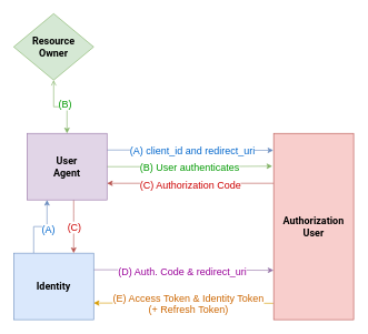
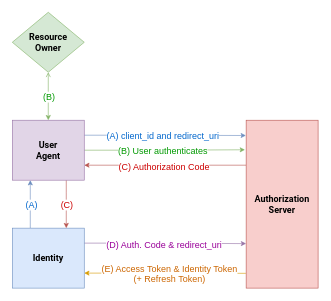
  <mxCell id="0" />
  <mxCell id="1" parent="0" />
  <mxCell id="2" style="edgeStyle=orthogonalEdgeStyle;rounded=0;orthogonalLoop=1;jettySize=auto;html=1;exitX=0.25;exitY=0;exitDx=0;exitDy=0;entryX=0.25;entryY=1;entryDx=0;entryDy=0;fontSize=15;fillColor=#dae8fc;strokeColor=#6c8ebf;" parent="1" source="8" target="21" edge="1"><mxGeometry relative="1" as="geometry" /></mxCell>
  <mxCell id="3" value="(A)" style="edgeLabel;html=1;align=center;verticalAlign=middle;resizable=0;points=[];fontSize=15;fontColor=#0066CC;" parent="2" vertex="1" connectable="0"><mxGeometry x="0.583" y="-1" relative="1" as="geometry"><mxPoint y="23" as="offset" /></mxGeometry></mxCell>
  <mxCell id="4" style="edgeStyle=orthogonalEdgeStyle;rounded=0;orthogonalLoop=1;jettySize=auto;html=1;exitX=1;exitY=0.25;exitDx=0;exitDy=0;entryX=-0.001;entryY=0.735;entryDx=0;entryDy=0;entryPerimeter=0;fontSize=15;startArrow=none;startFill=0;fillColor=#e1d5e7;strokeColor=#9673a6;" parent="1" source="8" target="12" edge="1"><mxGeometry relative="1" as="geometry" /></mxCell>
  <mxCell id="5" value="(D) Auth. Code &amp;amp; redirect_uri" style="edgeLabel;html=1;align=center;verticalAlign=middle;resizable=0;points=[];fontSize=15;fontColor=#990099;" parent="4" vertex="1" connectable="0"><mxGeometry x="-0.365" y="-1" relative="1" as="geometry"><mxPoint x="46" as="offset" /></mxGeometry></mxCell>
  <mxCell id="6" style="edgeStyle=orthogonalEdgeStyle;rounded=0;orthogonalLoop=1;jettySize=auto;html=1;exitX=1;exitY=0.75;exitDx=0;exitDy=0;entryX=-0.004;entryY=0.912;entryDx=0;entryDy=0;entryPerimeter=0;fontSize=15;startArrow=classic;startFill=1;endArrow=none;endFill=0;fillColor=#ffe6cc;strokeColor=#d79b00;" parent="1" source="8" target="12" edge="1"><mxGeometry relative="1" as="geometry" /></mxCell>
  <mxCell id="7" value="(E) Access Token &amp;amp; Identity Token&lt;br&gt;(+ Refresh Token)" style="edgeLabel;html=1;align=center;verticalAlign=middle;resizable=0;points=[];fontSize=15;fontColor=#CC6600;" parent="6" vertex="1" connectable="0"><mxGeometry x="-0.559" relative="1" as="geometry"><mxPoint x="81" as="offset" /></mxGeometry></mxCell>
  <mxCell id="8" value="&lt;b style=&quot;font-size: 15px;&quot;&gt;Identity&lt;/b&gt;" style="rounded=0;whiteSpace=wrap;html=1;fillColor=#dae8fc;strokeColor=#6c8ebf;fontSize=15;fontFamily=Roboto;fontSource=https%3A%2F%2Ffonts.googleapis.com%2Fcss%3Ffamily%3DRoboto;" parent="1" vertex="1"><mxGeometry x="20" y="380" width="120" height="100" as="geometry" /></mxCell>
  <mxCell id="9" value="&lt;b style=&quot;font-size: 15px;&quot;&gt;Resource&lt;br style=&quot;font-size: 15px;&quot;&gt;Owner&lt;br style=&quot;font-size: 15px;&quot;&gt;&lt;/b&gt;" style="rhombus;whiteSpace=wrap;html=1;fillColor=#d5e8d4;strokeColor=#82b366;fontSize=15;fontFamily=Roboto;fontSource=https%3A%2F%2Ffonts.googleapis.com%2Fcss%3Ffamily%3DRoboto;" parent="1" vertex="1"><mxGeometry x="20" y="20" width="120" height="100" as="geometry" /></mxCell>
  <mxCell id="10" style="edgeStyle=orthogonalEdgeStyle;rounded=0;orthogonalLoop=1;jettySize=auto;html=1;entryX=1;entryY=0.75;entryDx=0;entryDy=0;fontSize=15;startArrow=none;startFill=0;fillColor=#f8cecc;strokeColor=#b85450;" parent="1" source="12" target="21" edge="1"><mxGeometry relative="1" as="geometry"><Array as="points"><mxPoint x="330" y="275" /><mxPoint x="330" y="275" /></Array></mxGeometry></mxCell>
  <mxCell id="11" value="(C) Authorization Code" style="edgeLabel;html=1;align=center;verticalAlign=middle;resizable=0;points=[];fontSize=15;fontColor=#CC0000;" parent="10" vertex="1" connectable="0"><mxGeometry x="0.191" y="1" relative="1" as="geometry"><mxPoint x="23" as="offset" /></mxGeometry></mxCell>
- <mxCell id="12" value="&lt;b style=&quot;font-size: 15px;&quot;&gt;Authorization&lt;br style=&quot;font-size: 15px;&quot;&gt;User&lt;br style=&quot;font-size: 15px;&quot;&gt;&lt;/b&gt;" style="rounded=0;whiteSpace=wrap;html=1;fillColor=#f8cecc;strokeColor=#b85450;fontSize=15;fontFamily=Roboto;fontSource=https%3A%2F%2Ffonts.googleapis.com%2Fcss%3Ffamily%3DRoboto;" parent="1" vertex="1"><mxGeometry x="410" y="200" width="120" height="280" as="geometry" /></mxCell>
+ <mxCell id="12" value="&lt;b style=&quot;font-size: 15px;&quot;&gt;Authorization&lt;br style=&quot;font-size: 15px;&quot;&gt;Server&lt;br style=&quot;font-size: 15px;&quot;&gt;&lt;/b&gt;" style="rounded=0;whiteSpace=wrap;html=1;fillColor=#f8cecc;strokeColor=#b85450;fontSize=15;fontFamily=Roboto;fontSource=https%3A%2F%2Ffonts.googleapis.com%2Fcss%3Ffamily%3DRoboto;" parent="1" vertex="1"><mxGeometry x="410" y="200" width="120" height="280" as="geometry" /></mxCell>
  <mxCell id="13" style="edgeStyle=orthogonalEdgeStyle;rounded=0;orthogonalLoop=1;jettySize=auto;html=1;entryX=-0.004;entryY=0.091;entryDx=0;entryDy=0;entryPerimeter=0;fillColor=#dae8fc;strokeColor=#6c8ebf;" parent="1" source="21" target="12" edge="1"><mxGeometry relative="1" as="geometry"><Array as="points"><mxPoint x="210" y="225" /><mxPoint x="210" y="225" /></Array></mxGeometry></mxCell>
  <mxCell id="14" value="&lt;font style=&quot;font-size: 15px&quot;&gt;(A) client_id and redirect_uri&lt;/font&gt;" style="edgeLabel;html=1;align=center;verticalAlign=middle;resizable=0;points=[];fontColor=#0066CC;" parent="13" vertex="1" connectable="0"><mxGeometry x="-0.766" relative="1" as="geometry"><mxPoint x="98" as="offset" /></mxGeometry></mxCell>
  <mxCell id="15" style="edgeStyle=orthogonalEdgeStyle;rounded=0;orthogonalLoop=1;jettySize=auto;html=1;entryX=0.5;entryY=1;entryDx=0;entryDy=0;fontSize=15;startArrow=classic;startFill=1;fillColor=#d5e8d4;strokeColor=#82b366;endArrow=open;" parent="1" source="21" target="9" edge="1"><mxGeometry relative="1" as="geometry" /></mxCell>
  <mxCell id="16" value="(B)" style="edgeLabel;html=1;align=center;verticalAlign=middle;resizable=0;points=[];fontSize=15;fontColor=#009900;" parent="15" vertex="1" connectable="0"><mxGeometry x="-0.125" relative="1" as="geometry"><mxPoint y="-5" as="offset" /></mxGeometry></mxCell>
  <mxCell id="17" style="edgeStyle=orthogonalEdgeStyle;rounded=0;orthogonalLoop=1;jettySize=auto;html=1;entryX=-0.017;entryY=0.176;entryDx=0;entryDy=0;entryPerimeter=0;fontSize=15;startArrow=none;startFill=0;fillColor=#d5e8d4;strokeColor=#82b366;" parent="1" source="21" target="12" edge="1"><mxGeometry relative="1" as="geometry" /></mxCell>
  <mxCell id="18" value="(B) User authenticates" style="edgeLabel;html=1;align=center;verticalAlign=middle;resizable=0;points=[];fontSize=15;fontColor=#009900;" parent="17" vertex="1" connectable="0"><mxGeometry x="-0.282" relative="1" as="geometry"><mxPoint x="34" as="offset" /></mxGeometry></mxCell>
  <mxCell id="19" style="edgeStyle=orthogonalEdgeStyle;rounded=0;orthogonalLoop=1;jettySize=auto;html=1;entryX=0.75;entryY=0;entryDx=0;entryDy=0;fontSize=15;startArrow=none;startFill=0;fillColor=#f8cecc;strokeColor=#b85450;" parent="1" source="21" target="8" edge="1"><mxGeometry relative="1" as="geometry"><Array as="points"><mxPoint x="110" y="320" /><mxPoint x="110" y="320" /></Array></mxGeometry></mxCell>
  <mxCell id="20" value="(C)" style="edgeLabel;html=1;align=center;verticalAlign=middle;resizable=0;points=[];fontSize=15;fontColor=#CC0000;" parent="19" vertex="1" connectable="0"><mxGeometry x="-0.3" relative="1" as="geometry"><mxPoint y="12" as="offset" /></mxGeometry></mxCell>
- <mxCell id="21" value="&lt;b style=&quot;font-size: 15px&quot;&gt;User&lt;br&gt;Agent&lt;br&gt;&lt;/b&gt;" style="rounded=0;whiteSpace=wrap;html=1;fillColor=#e1d5e7;strokeColor=#9673a6;fontSize=15;fontFamily=Roboto;fontSource=https%3A%2F%2Ffonts.googleapis.com%2Fcss%3Ffamily%3DRoboto;" parent="1" vertex="1"><mxGeometry x="40" y="200" width="120" height="100" as="geometry" /></mxCell>
+ <mxCell id="21" value="&lt;b style=&quot;font-size: 15px&quot;&gt;User&lt;br&gt;Agent&lt;br&gt;&lt;/b&gt;" style="rounded=0;whiteSpace=wrap;html=1;fillColor=#e1d5e7;strokeColor=#9673a6;fontSize=15;fontFamily=Roboto;fontSource=https%3A%2F%2Ffonts.googleapis.com%2Fcss%3Ffamily%3DRoboto;" parent="1" vertex="1"><mxGeometry x="20" y="200" width="120" height="100" as="geometry" /></mxCell>
